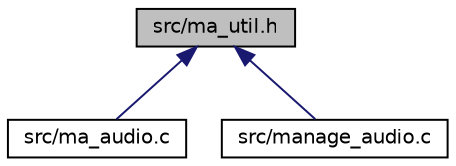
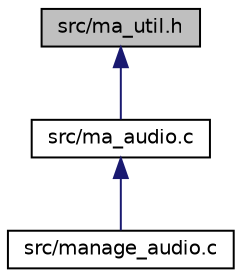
  digraph {
    node [color=black fillcolor=white fontname=Helvetica fontsize=10 shape=record style=filled]
    edge [color=midnightblue dir=back fontname=Helvetica fontsize=10 labelfontname=Helvetica labelfontsize=10 style=solid]
    n1 [fillcolor=grey75 fontcolor=black height=0.2 label="src/ma_util.h" width=0.4]
    n2 [height=0.2 label="src/ma_audio.c" width=0.4]
    n3 [height=0.2 label="src/manage_audio.c" width=0.4]
    n1 -> n2
-   n1 -> n3
+   n2 -> n3
  }
